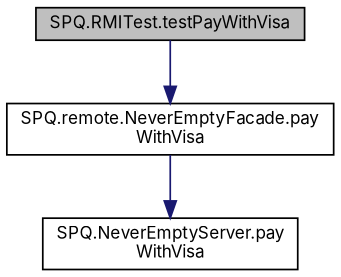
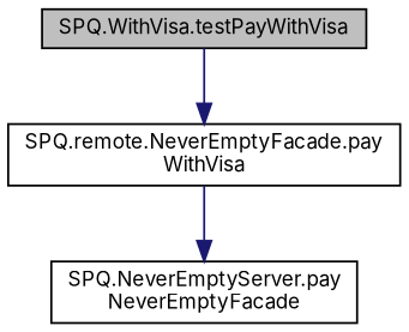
  digraph {
    fontname=Inter
    rankdir=TB
    node [color=black fillcolor=white fontname=Inter fontsize=10 shape=record style=filled]
    edge [color=midnightblue fontname=Inter fontsize=10 labelfontname=Helvetica labelfontsize=10 style=solid]
-   n1 [fillcolor=grey75 fontcolor=black height=0.2 label="SPQ.RMITest.testPayWithVisa" width=0.4]
+   n1 [fillcolor=grey75 fontcolor=black height=0.2 label="SPQ.WithVisa.testPayWithVisa" width=0.4]
    n2 [height=0.2 label="SPQ.remote.NeverEmptyFacade.pay\lWithVisa" width=0.4]
-   n3 [height=0.2 label="SPQ.NeverEmptyServer.pay\lWithVisa" width=0.4]
+   n3 [height=0.2 label="SPQ.NeverEmptyServer.pay\lNeverEmptyFacade" width=0.4]
    n1 -> n2
    n2 -> n3
  }
